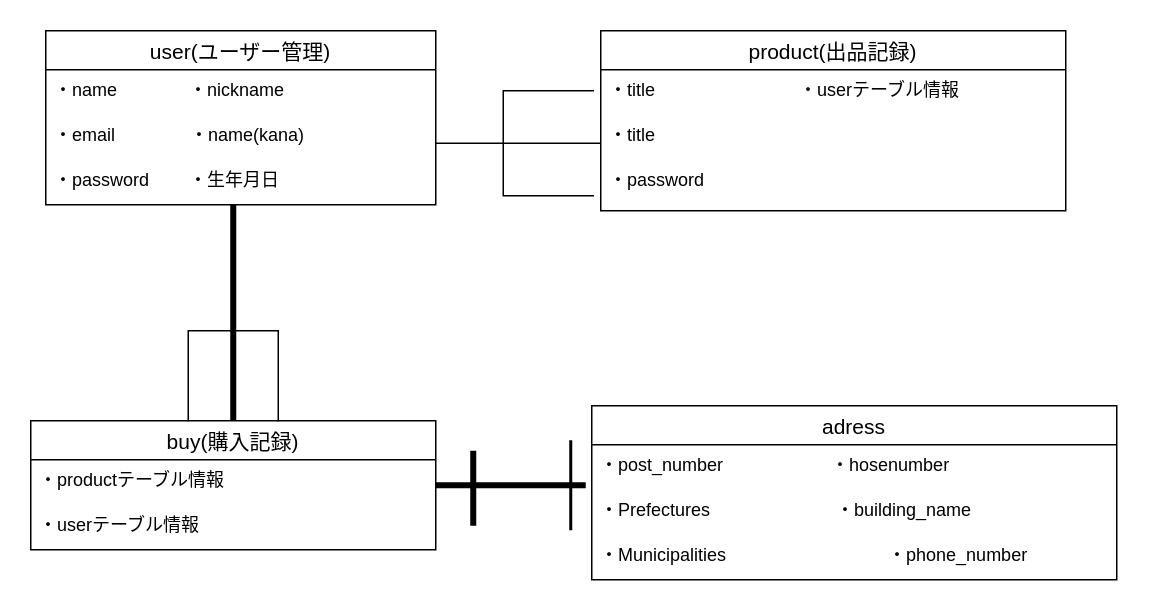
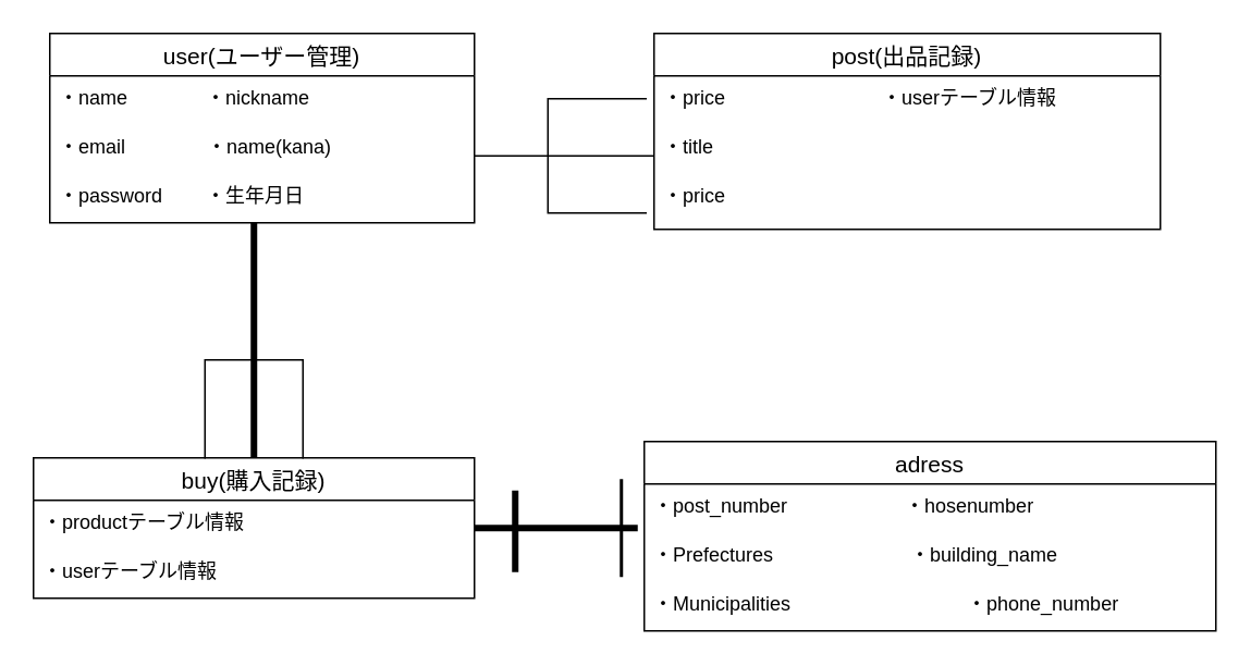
  <mxCell id="0" />
  <mxCell id="1" parent="0" />
- <mxCell id="2" value="product(出品記録)" style="swimlane;fontStyle=0;childLayout=stackLayout;horizontal=1;startSize=26;horizontalStack=0;resizeParent=1;resizeParentMax=0;resizeLast=0;collapsible=1;marginBottom=0;align=center;fontSize=14;" vertex="1" parent="1"><mxGeometry x="400" y="20" width="310" height="120" as="geometry" /></mxCell>
- <mxCell id="3" value="・title　　　　　　　　・userテーブル情報" style="text;strokeColor=none;fillColor=none;spacingLeft=4;spacingRight=4;overflow=hidden;rotatable=0;points=[[0,0.5],[1,0.5]];portConstraint=eastwest;fontSize=12;" vertex="1" parent="2"><mxGeometry y="26" width="310" height="30" as="geometry" /></mxCell>
+ <mxCell id="2" value="post(出品記録)" style="swimlane;fontStyle=0;childLayout=stackLayout;horizontal=1;startSize=26;horizontalStack=0;resizeParent=1;resizeParentMax=0;resizeLast=0;collapsible=1;marginBottom=0;align=center;fontSize=14;" vertex="1" parent="1"><mxGeometry x="400" y="20" width="310" height="120" as="geometry" /></mxCell>
+ <mxCell id="3" value="・price　　　　　　　　・userテーブル情報" style="text;strokeColor=none;fillColor=none;spacingLeft=4;spacingRight=4;overflow=hidden;rotatable=0;points=[[0,0.5],[1,0.5]];portConstraint=eastwest;fontSize=12;" vertex="1" parent="2"><mxGeometry y="26" width="310" height="30" as="geometry" /></mxCell>
  <mxCell id="4" value="・title" style="text;strokeColor=none;fillColor=none;spacingLeft=4;spacingRight=4;overflow=hidden;rotatable=0;points=[[0,0.5],[1,0.5]];portConstraint=eastwest;fontSize=12;" vertex="1" parent="2"><mxGeometry y="56" width="310" height="30" as="geometry" /></mxCell>
- <mxCell id="5" value="・password" style="text;strokeColor=none;fillColor=none;spacingLeft=4;spacingRight=4;overflow=hidden;rotatable=0;points=[[0,0.5],[1,0.5]];portConstraint=eastwest;fontSize=12;" vertex="1" parent="2"><mxGeometry y="86" width="310" height="34" as="geometry" /></mxCell>
+ <mxCell id="5" value="・price" style="text;strokeColor=none;fillColor=none;spacingLeft=4;spacingRight=4;overflow=hidden;rotatable=0;points=[[0,0.5],[1,0.5]];portConstraint=eastwest;fontSize=12;" vertex="1" parent="2"><mxGeometry y="86" width="310" height="34" as="geometry" /></mxCell>
  <mxCell id="6" value="buy(購入記録)" style="swimlane;fontStyle=0;childLayout=stackLayout;horizontal=1;startSize=26;horizontalStack=0;resizeParent=1;resizeParentMax=0;resizeLast=0;collapsible=1;marginBottom=0;align=center;fontSize=14;" vertex="1" parent="1"><mxGeometry x="20" y="280" width="270" height="86" as="geometry" /></mxCell>
  <mxCell id="7" value="・productテーブル情報" style="text;strokeColor=none;fillColor=none;spacingLeft=4;spacingRight=4;overflow=hidden;rotatable=0;points=[[0,0.5],[1,0.5]];portConstraint=eastwest;fontSize=12;" vertex="1" parent="6"><mxGeometry y="26" width="270" height="30" as="geometry" /></mxCell>
  <mxCell id="8" value="・userテーブル情報" style="text;strokeColor=none;fillColor=none;spacingLeft=4;spacingRight=4;overflow=hidden;rotatable=0;points=[[0,0.5],[1,0.5]];portConstraint=eastwest;fontSize=12;" vertex="1" parent="6"><mxGeometry y="56" width="270" height="30" as="geometry" /></mxCell>
  <mxCell id="9" value="user(ユーザー管理)" style="swimlane;fontStyle=0;childLayout=stackLayout;horizontal=1;startSize=26;horizontalStack=0;resizeParent=1;resizeParentMax=0;resizeLast=0;collapsible=1;marginBottom=0;align=center;fontSize=14;" vertex="1" parent="1"><mxGeometry x="30" y="20" width="260" height="116" as="geometry" /></mxCell>
  <mxCell id="10" value="・name　　　　・nickname" style="text;strokeColor=none;fillColor=none;spacingLeft=4;spacingRight=4;overflow=hidden;rotatable=0;points=[[0,0.5],[1,0.5]];portConstraint=eastwest;fontSize=12;" vertex="1" parent="9"><mxGeometry y="26" width="260" height="30" as="geometry" /></mxCell>
  <mxCell id="11" value="・email               ・name(kana)" style="text;strokeColor=none;fillColor=none;spacingLeft=4;spacingRight=4;overflow=hidden;rotatable=0;points=[[0,0.5],[1,0.5]];portConstraint=eastwest;fontSize=12;" vertex="1" parent="9"><mxGeometry y="56" width="260" height="30" as="geometry" /></mxCell>
  <mxCell id="12" value="・password        ・生年月日" style="text;strokeColor=none;fillColor=none;spacingLeft=4;spacingRight=4;overflow=hidden;rotatable=0;points=[[0,0.5],[1,0.5]];portConstraint=eastwest;fontSize=12;" vertex="1" parent="9"><mxGeometry y="86" width="260" height="30" as="geometry" /></mxCell>
  <mxCell id="13" value="" style="line;strokeWidth=1;rotatable=0;dashed=0;labelPosition=right;align=left;verticalAlign=middle;spacingTop=0;spacingLeft=6;points=[];portConstraint=eastwest;" vertex="1" parent="1"><mxGeometry x="290" y="90" width="110" height="10" as="geometry" /></mxCell>
  <mxCell id="14" value="" style="line;strokeWidth=4;direction=south;html=1;perimeter=backbonePerimeter;points=[];outlineConnect=0;" vertex="1" parent="1"><mxGeometry x="150" y="136" width="10" height="144" as="geometry" /></mxCell>
  <mxCell id="15" value="" style="shape=partialRectangle;whiteSpace=wrap;html=1;bottom=1;right=1;left=1;top=0;fillColor=none;routingCenterX=-0.5;rotation=90;" vertex="1" parent="1"><mxGeometry x="330" y="65" width="70" height="60" as="geometry" /></mxCell>
  <mxCell id="16" value="" style="line;strokeWidth=4;html=1;perimeter=backbonePerimeter;points=[];outlineConnect=0;" vertex="1" parent="1"><mxGeometry x="290" y="318" width="100" height="10" as="geometry" /></mxCell>
  <mxCell id="17" value="" style="shape=partialRectangle;whiteSpace=wrap;html=1;bottom=1;right=1;left=1;top=0;fillColor=none;routingCenterX=-0.5;rotation=-180;" vertex="1" parent="1"><mxGeometry x="125" y="220" width="60" height="60" as="geometry" /></mxCell>
  <mxCell id="18" value="" style="line;strokeWidth=4;direction=south;html=1;perimeter=backbonePerimeter;points=[];outlineConnect=0;" vertex="1" parent="1"><mxGeometry x="310" y="300" width="10" height="50" as="geometry" /></mxCell>
  <mxCell id="19" value="adress" style="swimlane;fontStyle=0;childLayout=stackLayout;horizontal=1;startSize=26;horizontalStack=0;resizeParent=1;resizeParentMax=0;resizeLast=0;collapsible=1;marginBottom=0;align=center;fontSize=14;" vertex="1" parent="1"><mxGeometry x="394" y="270" width="350" height="116" as="geometry" /></mxCell>
  <mxCell id="20" value="・post_number　　　　　　・hosenumber" style="text;strokeColor=none;fillColor=none;spacingLeft=4;spacingRight=4;overflow=hidden;rotatable=0;points=[[0,0.5],[1,0.5]];portConstraint=eastwest;fontSize=12;" vertex="1" parent="19"><mxGeometry y="26" width="350" height="30" as="geometry" /></mxCell>
  <mxCell id="21" value="・Prefectures　　　　　　　・building_name" style="text;strokeColor=none;fillColor=none;spacingLeft=4;spacingRight=4;overflow=hidden;rotatable=0;points=[[0,0.5],[1,0.5]];portConstraint=eastwest;fontSize=12;" vertex="1" parent="19"><mxGeometry y="56" width="350" height="30" as="geometry" /></mxCell>
  <mxCell id="22" value="・Municipalities　　　　　　　　　・phone_number" style="text;strokeColor=none;fillColor=none;spacingLeft=4;spacingRight=4;overflow=hidden;rotatable=0;points=[[0,0.5],[1,0.5]];portConstraint=eastwest;fontSize=12;" vertex="1" parent="19"><mxGeometry y="86" width="350" height="30" as="geometry" /></mxCell>
  <mxCell id="23" value="" style="line;strokeWidth=2;html=1;rotation=90;" vertex="1" parent="1"><mxGeometry x="350" y="318" width="60" height="10" as="geometry" /></mxCell>
